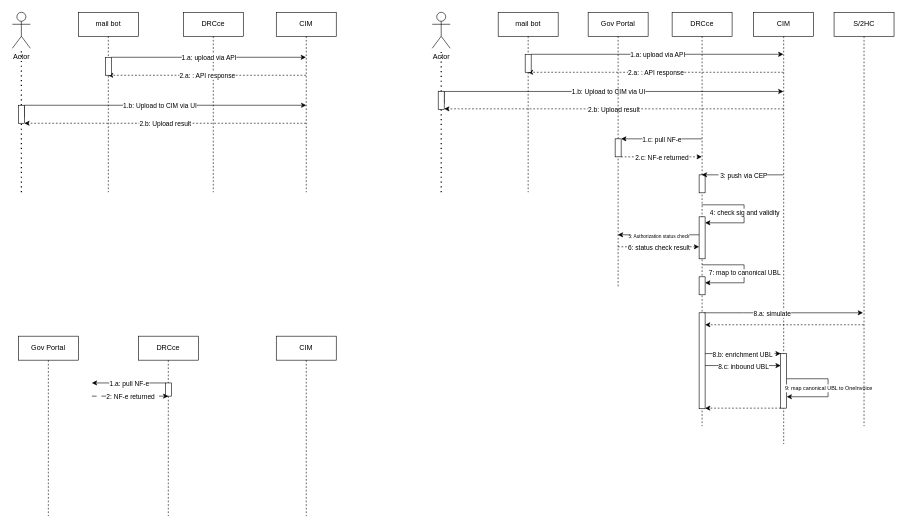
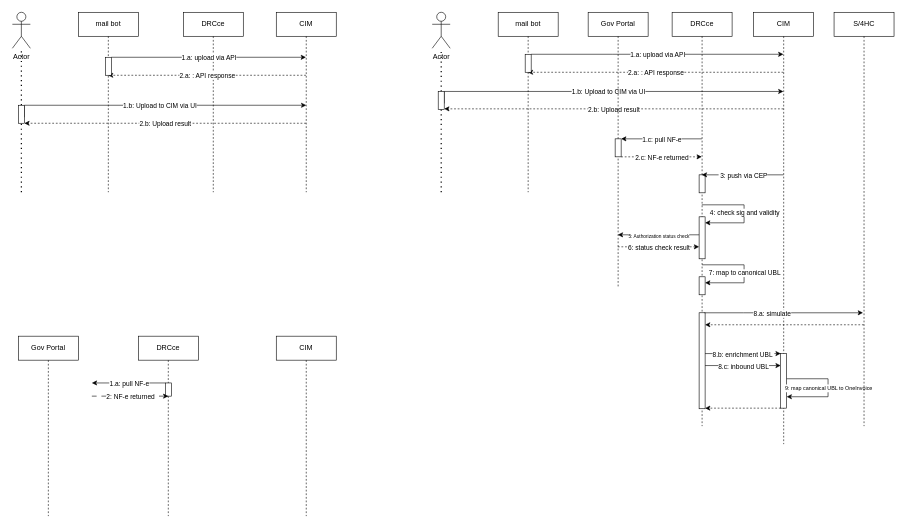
  <mxCell id="0" />
  <mxCell id="1" parent="0" />
  <mxCell id="2" value="DRCce" style="shape=umlLifeline;perimeter=lifelinePerimeter;whiteSpace=wrap;html=1;container=0;dropTarget=0;collapsible=0;recursiveResize=0;outlineConnect=0;portConstraint=eastwest;newEdgeStyle={&quot;edgeStyle&quot;:&quot;elbowEdgeStyle&quot;,&quot;elbow&quot;:&quot;vertical&quot;,&quot;curved&quot;:0,&quot;rounded&quot;:0};" parent="1" vertex="1"><mxGeometry x="305" y="20" width="100" height="300" as="geometry" /></mxCell>
  <mxCell id="3" value="" style="edgeStyle=elbowEdgeStyle;rounded=0;orthogonalLoop=1;jettySize=auto;html=1;elbow=vertical;curved=0;dashed=1;" parent="1" edge="1"><mxGeometry relative="1" as="geometry"><mxPoint x="509.5" y="125" as="sourcePoint" /><mxPoint x="179.5" y="125" as="targetPoint" /><Array as="points"><mxPoint x="320" y="125" /></Array></mxGeometry></mxCell>
  <mxCell id="4" value="2.a: : API response" style="edgeLabel;html=1;align=center;verticalAlign=middle;resizable=0;points=[];" parent="3" vertex="1" connectable="0"><mxGeometry relative="1" as="geometry"><mxPoint as="offset" /></mxGeometry></mxCell>
  <mxCell id="5" value="" style="edgeStyle=elbowEdgeStyle;rounded=0;orthogonalLoop=1;jettySize=auto;html=1;elbow=vertical;curved=0;dashed=1;" parent="1" target="17" edge="1"><mxGeometry relative="1" as="geometry"><mxPoint x="509.5" y="205" as="sourcePoint" /><mxPoint x="379.5" y="205" as="targetPoint" /></mxGeometry></mxCell>
  <mxCell id="6" value="2.b: Upload result" style="edgeLabel;html=1;align=center;verticalAlign=middle;resizable=0;points=[];" parent="5" vertex="1" connectable="0"><mxGeometry relative="1" as="geometry"><mxPoint as="offset" /></mxGeometry></mxCell>
  <mxCell id="7" value="CIM" style="shape=umlLifeline;perimeter=lifelinePerimeter;whiteSpace=wrap;html=1;container=0;dropTarget=0;collapsible=0;recursiveResize=0;outlineConnect=0;portConstraint=eastwest;newEdgeStyle={&quot;edgeStyle&quot;:&quot;elbowEdgeStyle&quot;,&quot;elbow&quot;:&quot;vertical&quot;,&quot;curved&quot;:0,&quot;rounded&quot;:0};" parent="1" vertex="1"><mxGeometry x="460" y="20" width="100" height="300" as="geometry" /></mxCell>
  <mxCell id="8" value="Actor" style="shape=umlActor;verticalLabelPosition=bottom;verticalAlign=top;html=1;outlineConnect=0;" parent="1" vertex="1"><mxGeometry x="20" y="20" width="30" height="60" as="geometry" /></mxCell>
  <mxCell id="9" value="" style="endArrow=none;dashed=1;html=1;dashPattern=1 3;strokeWidth=2;rounded=0;" parent="1" source="17" target="8" edge="1"><mxGeometry width="50" height="50" relative="1" as="geometry"><mxPoint x="35" y="320" as="sourcePoint" /><mxPoint x="430" y="140" as="targetPoint" /><Array as="points" /></mxGeometry></mxCell>
  <mxCell id="10" value="mail bot" style="shape=umlLifeline;perimeter=lifelinePerimeter;whiteSpace=wrap;html=1;container=0;dropTarget=0;collapsible=0;recursiveResize=0;outlineConnect=0;portConstraint=eastwest;newEdgeStyle={&quot;edgeStyle&quot;:&quot;elbowEdgeStyle&quot;,&quot;elbow&quot;:&quot;vertical&quot;,&quot;curved&quot;:0,&quot;rounded&quot;:0};" parent="1" vertex="1"><mxGeometry x="130" y="20" width="100" height="300" as="geometry" /></mxCell>
  <mxCell id="11" value="" style="html=1;points=[];perimeter=orthogonalPerimeter;outlineConnect=0;targetShapes=umlLifeline;portConstraint=eastwest;newEdgeStyle={&quot;edgeStyle&quot;:&quot;elbowEdgeStyle&quot;,&quot;elbow&quot;:&quot;vertical&quot;,&quot;curved&quot;:0,&quot;rounded&quot;:0};" parent="10" vertex="1"><mxGeometry x="45" y="75" width="10" height="30" as="geometry" /></mxCell>
  <mxCell id="12" value="" style="endArrow=classic;html=1;rounded=0;" parent="1" source="11" edge="1"><mxGeometry width="50" height="50" relative="1" as="geometry"><mxPoint x="380" y="125" as="sourcePoint" /><mxPoint x="509.5" y="95" as="targetPoint" /><Array as="points"><mxPoint x="320" y="95" /></Array></mxGeometry></mxCell>
  <mxCell id="13" value="1.a: upload via API" style="edgeLabel;html=1;align=center;verticalAlign=middle;resizable=0;points=[];" parent="12" vertex="1" connectable="0"><mxGeometry relative="1" as="geometry"><mxPoint as="offset" /></mxGeometry></mxCell>
  <mxCell id="14" value="" style="endArrow=none;dashed=1;html=1;dashPattern=1 3;strokeWidth=2;rounded=0;" parent="1" target="17" edge="1"><mxGeometry width="50" height="50" relative="1" as="geometry"><mxPoint x="35" y="320" as="sourcePoint" /><mxPoint x="35" y="80" as="targetPoint" /><Array as="points" /></mxGeometry></mxCell>
  <mxCell id="15" value="" style="edgeStyle=elbowEdgeStyle;rounded=0;orthogonalLoop=1;jettySize=auto;html=1;elbow=vertical;curved=0;" parent="1" edge="1"><mxGeometry relative="1" as="geometry"><mxPoint x="40" y="195" as="sourcePoint" /><mxPoint x="510" y="175" as="targetPoint" /><Array as="points"><mxPoint x="255" y="175" /></Array></mxGeometry></mxCell>
  <mxCell id="16" value="1.b: Upload to CIM via UI" style="edgeLabel;html=1;align=center;verticalAlign=middle;resizable=0;points=[];" parent="15" vertex="1" connectable="0"><mxGeometry relative="1" as="geometry"><mxPoint as="offset" /></mxGeometry></mxCell>
  <mxCell id="17" value="" style="html=1;points=[];perimeter=orthogonalPerimeter;outlineConnect=0;targetShapes=umlLifeline;portConstraint=eastwest;newEdgeStyle={&quot;edgeStyle&quot;:&quot;elbowEdgeStyle&quot;,&quot;elbow&quot;:&quot;vertical&quot;,&quot;curved&quot;:0,&quot;rounded&quot;:0};" parent="1" vertex="1"><mxGeometry x="30" y="175" width="10" height="30" as="geometry" /></mxCell>
  <mxCell id="18" value="Gov Portal" style="shape=umlLifeline;perimeter=lifelinePerimeter;whiteSpace=wrap;html=1;container=0;dropTarget=0;collapsible=0;recursiveResize=0;outlineConnect=0;portConstraint=eastwest;newEdgeStyle={&quot;edgeStyle&quot;:&quot;elbowEdgeStyle&quot;,&quot;elbow&quot;:&quot;vertical&quot;,&quot;curved&quot;:0,&quot;rounded&quot;:0};" parent="1" vertex="1"><mxGeometry x="30" y="560" width="100" height="300" as="geometry" /></mxCell>
  <mxCell id="19" value="DRCce" style="shape=umlLifeline;perimeter=lifelinePerimeter;whiteSpace=wrap;html=1;container=0;dropTarget=0;collapsible=0;recursiveResize=0;outlineConnect=0;portConstraint=eastwest;newEdgeStyle={&quot;edgeStyle&quot;:&quot;elbowEdgeStyle&quot;,&quot;elbow&quot;:&quot;vertical&quot;,&quot;curved&quot;:0,&quot;rounded&quot;:0};" parent="1" vertex="1"><mxGeometry x="230" y="560" width="100" height="300" as="geometry" /></mxCell>
  <mxCell id="20" value="" style="html=1;points=[];perimeter=orthogonalPerimeter;outlineConnect=0;targetShapes=umlLifeline;portConstraint=eastwest;newEdgeStyle={&quot;edgeStyle&quot;:&quot;elbowEdgeStyle&quot;,&quot;elbow&quot;:&quot;vertical&quot;,&quot;curved&quot;:0,&quot;rounded&quot;:0};" parent="19" vertex="1"><mxGeometry x="45" y="78" width="10" height="22" as="geometry" /></mxCell>
  <mxCell id="21" value="" style="edgeStyle=elbowEdgeStyle;rounded=0;orthogonalLoop=1;jettySize=auto;html=1;elbow=vertical;curved=0;dashed=1;dashPattern=8 8;" parent="19" edge="1"><mxGeometry relative="1" as="geometry"><mxPoint x="-77.5" y="100" as="sourcePoint" /><mxPoint x="50" y="100" as="targetPoint" /><Array as="points"><mxPoint x="-10" y="100" /></Array></mxGeometry></mxCell>
  <mxCell id="22" value="2: NF-e returned" style="edgeLabel;html=1;align=center;verticalAlign=middle;resizable=0;points=[];" parent="21" vertex="1" connectable="0"><mxGeometry relative="1" as="geometry"><mxPoint as="offset" /></mxGeometry></mxCell>
  <mxCell id="23" value="" style="endArrow=classic;html=1;rounded=0;" parent="19" edge="1"><mxGeometry width="50" height="50" relative="1" as="geometry"><mxPoint x="45" y="78" as="sourcePoint" /><mxPoint x="-77.5" y="78" as="targetPoint" /></mxGeometry></mxCell>
  <mxCell id="24" value="1.a: pull NF-e" style="edgeLabel;html=1;align=center;verticalAlign=middle;resizable=0;points=[];" parent="23" vertex="1" connectable="0"><mxGeometry relative="1" as="geometry"><mxPoint as="offset" /></mxGeometry></mxCell>
  <mxCell id="25" value="CIM" style="shape=umlLifeline;perimeter=lifelinePerimeter;whiteSpace=wrap;html=1;container=0;dropTarget=0;collapsible=0;recursiveResize=0;outlineConnect=0;portConstraint=eastwest;newEdgeStyle={&quot;edgeStyle&quot;:&quot;elbowEdgeStyle&quot;,&quot;elbow&quot;:&quot;vertical&quot;,&quot;curved&quot;:0,&quot;rounded&quot;:0};" parent="1" vertex="1"><mxGeometry x="460" y="560" width="100" height="300" as="geometry" /></mxCell>
  <mxCell id="26" value="" style="edgeStyle=elbowEdgeStyle;rounded=0;orthogonalLoop=1;jettySize=auto;html=1;elbow=vertical;curved=0;" parent="1" target="58" edge="1"><mxGeometry relative="1" as="geometry"><mxPoint x="1169.5" y="231" as="sourcePoint" /><Array as="points"><mxPoint x="1110" y="231" /></Array></mxGeometry></mxCell>
  <mxCell id="27" value="1.c: pull NF-e" style="edgeLabel;html=1;align=center;verticalAlign=middle;resizable=0;points=[];" parent="26" vertex="1" connectable="0"><mxGeometry relative="1" as="geometry"><mxPoint as="offset" /></mxGeometry></mxCell>
  <mxCell id="28" value="DRCce" style="shape=umlLifeline;perimeter=lifelinePerimeter;whiteSpace=wrap;html=1;container=0;dropTarget=0;collapsible=0;recursiveResize=0;outlineConnect=0;portConstraint=eastwest;newEdgeStyle={&quot;edgeStyle&quot;:&quot;elbowEdgeStyle&quot;,&quot;elbow&quot;:&quot;vertical&quot;,&quot;curved&quot;:0,&quot;rounded&quot;:0};" parent="1" vertex="1"><mxGeometry x="1120" y="20" width="100" height="690" as="geometry" /></mxCell>
  <mxCell id="29" value="" style="html=1;points=[];perimeter=orthogonalPerimeter;outlineConnect=0;targetShapes=umlLifeline;portConstraint=eastwest;newEdgeStyle={&quot;edgeStyle&quot;:&quot;elbowEdgeStyle&quot;,&quot;elbow&quot;:&quot;vertical&quot;,&quot;curved&quot;:0,&quot;rounded&quot;:0};" parent="28" vertex="1"><mxGeometry x="45" y="271" width="10" height="30" as="geometry" /></mxCell>
  <mxCell id="30" value="" style="html=1;points=[];perimeter=orthogonalPerimeter;outlineConnect=0;targetShapes=umlLifeline;portConstraint=eastwest;newEdgeStyle={&quot;edgeStyle&quot;:&quot;elbowEdgeStyle&quot;,&quot;elbow&quot;:&quot;vertical&quot;,&quot;curved&quot;:0,&quot;rounded&quot;:0};" parent="28" vertex="1"><mxGeometry x="45" y="341" width="10" height="70" as="geometry" /></mxCell>
  <mxCell id="31" value="" style="edgeStyle=orthogonalEdgeStyle;rounded=0;orthogonalLoop=1;jettySize=auto;html=1;elbow=vertical;" parent="28" target="30" edge="1"><mxGeometry relative="1" as="geometry"><mxPoint x="49.5" y="321" as="sourcePoint" /><Array as="points"><mxPoint x="120" y="321" /><mxPoint x="120" y="351" /></Array></mxGeometry></mxCell>
  <mxCell id="32" value="4: check sig and validity" style="edgeLabel;html=1;align=center;verticalAlign=middle;resizable=0;points=[];" parent="31" vertex="1" connectable="0"><mxGeometry relative="1" as="geometry"><mxPoint as="offset" /></mxGeometry></mxCell>
  <mxCell id="33" value="" style="html=1;points=[];perimeter=orthogonalPerimeter;outlineConnect=0;targetShapes=umlLifeline;portConstraint=eastwest;newEdgeStyle={&quot;edgeStyle&quot;:&quot;elbowEdgeStyle&quot;,&quot;elbow&quot;:&quot;vertical&quot;,&quot;curved&quot;:0,&quot;rounded&quot;:0};" parent="28" vertex="1"><mxGeometry x="45" y="441" width="10" height="30" as="geometry" /></mxCell>
  <mxCell id="34" value="" style="html=1;points=[];perimeter=orthogonalPerimeter;outlineConnect=0;targetShapes=umlLifeline;portConstraint=eastwest;newEdgeStyle={&quot;edgeStyle&quot;:&quot;elbowEdgeStyle&quot;,&quot;elbow&quot;:&quot;vertical&quot;,&quot;curved&quot;:0,&quot;rounded&quot;:0};" parent="28" vertex="1"><mxGeometry x="45" y="501" width="10" height="160" as="geometry" /></mxCell>
  <mxCell id="35" value="" style="edgeStyle=elbowEdgeStyle;rounded=0;orthogonalLoop=1;jettySize=auto;html=1;elbow=vertical;curved=0;dashed=1;" parent="1" source="41" target="47" edge="1"><mxGeometry relative="1" as="geometry"><mxPoint x="1289.5" y="120" as="sourcePoint" /><mxPoint x="879.5" y="120" as="targetPoint" /><Array as="points"><mxPoint x="1020" y="120" /></Array></mxGeometry></mxCell>
  <mxCell id="36" value="2.a: : API response" style="edgeLabel;html=1;align=center;verticalAlign=middle;resizable=0;points=[];" parent="35" vertex="1" connectable="0"><mxGeometry relative="1" as="geometry"><mxPoint as="offset" /></mxGeometry></mxCell>
  <mxCell id="37" value="" style="edgeStyle=elbowEdgeStyle;rounded=0;orthogonalLoop=1;jettySize=auto;html=1;elbow=vertical;curved=0;dashed=1;" parent="1" source="41" edge="1"><mxGeometry relative="1" as="geometry"><mxPoint x="1289.5" y="181" as="sourcePoint" /><mxPoint x="740" y="181" as="targetPoint" /></mxGeometry></mxCell>
  <mxCell id="38" value="2.b: Upload result" style="edgeLabel;html=1;align=center;verticalAlign=middle;resizable=0;points=[];" parent="37" vertex="1" connectable="0"><mxGeometry relative="1" as="geometry"><mxPoint as="offset" /></mxGeometry></mxCell>
  <mxCell id="39" value="" style="edgeStyle=elbowEdgeStyle;rounded=0;orthogonalLoop=1;jettySize=auto;html=1;elbow=horizontal;curved=0;" parent="1" edge="1"><mxGeometry relative="1" as="geometry"><mxPoint x="1305.5" y="291" as="sourcePoint" /><mxPoint x="1169.5" y="291" as="targetPoint" /><Array as="points"><mxPoint x="1240" y="291" /></Array></mxGeometry></mxCell>
  <mxCell id="40" value="&amp;nbsp;3: push via CEP" style="edgeLabel;html=1;align=center;verticalAlign=middle;resizable=0;points=[];" parent="39" vertex="1" connectable="0"><mxGeometry relative="1" as="geometry"><mxPoint as="offset" /></mxGeometry></mxCell>
  <mxCell id="41" value="CIM" style="shape=umlLifeline;perimeter=lifelinePerimeter;whiteSpace=wrap;html=1;container=0;dropTarget=0;collapsible=0;recursiveResize=0;outlineConnect=0;portConstraint=eastwest;newEdgeStyle={&quot;edgeStyle&quot;:&quot;elbowEdgeStyle&quot;,&quot;elbow&quot;:&quot;vertical&quot;,&quot;curved&quot;:0,&quot;rounded&quot;:0};" parent="1" vertex="1"><mxGeometry x="1256" y="20" width="100" height="720" as="geometry" /></mxCell>
  <mxCell id="42" value="" style="html=1;points=[];perimeter=orthogonalPerimeter;outlineConnect=0;targetShapes=umlLifeline;portConstraint=eastwest;newEdgeStyle={&quot;edgeStyle&quot;:&quot;elbowEdgeStyle&quot;,&quot;elbow&quot;:&quot;vertical&quot;,&quot;curved&quot;:0,&quot;rounded&quot;:0};" parent="41" vertex="1"><mxGeometry x="45" y="569" width="10" height="91" as="geometry" /></mxCell>
  <mxCell id="43" value="" style="edgeStyle=orthogonalEdgeStyle;rounded=0;orthogonalLoop=1;jettySize=auto;html=1;elbow=vertical;" parent="41" source="42" target="42" edge="1"><mxGeometry relative="1" as="geometry"><mxPoint x="64" y="611" as="sourcePoint" /><mxPoint x="59" y="641" as="targetPoint" /><Array as="points"><mxPoint x="124" y="611" /><mxPoint x="124" y="641" /></Array></mxGeometry></mxCell>
  <mxCell id="44" value="&lt;font style=&quot;font-size: 9px;&quot;&gt;9: map canonical UBL to OneInvoice&lt;/font&gt;" style="edgeLabel;html=1;align=center;verticalAlign=middle;resizable=0;points=[];" parent="43" vertex="1" connectable="0"><mxGeometry relative="1" as="geometry"><mxPoint as="offset" /></mxGeometry></mxCell>
  <mxCell id="45" value="Actor" style="shape=umlActor;verticalLabelPosition=bottom;verticalAlign=top;html=1;outlineConnect=0;" parent="1" vertex="1"><mxGeometry x="720" y="20" width="30" height="60" as="geometry" /></mxCell>
  <mxCell id="46" value="" style="endArrow=none;dashed=1;html=1;dashPattern=1 3;strokeWidth=2;rounded=0;" parent="1" source="54" target="45" edge="1"><mxGeometry width="50" height="50" relative="1" as="geometry"><mxPoint x="735" y="320" as="sourcePoint" /><mxPoint x="1130" y="140" as="targetPoint" /><Array as="points" /></mxGeometry></mxCell>
  <mxCell id="47" value="mail bot" style="shape=umlLifeline;perimeter=lifelinePerimeter;whiteSpace=wrap;html=1;container=0;dropTarget=0;collapsible=0;recursiveResize=0;outlineConnect=0;portConstraint=eastwest;newEdgeStyle={&quot;edgeStyle&quot;:&quot;elbowEdgeStyle&quot;,&quot;elbow&quot;:&quot;vertical&quot;,&quot;curved&quot;:0,&quot;rounded&quot;:0};" parent="1" vertex="1"><mxGeometry x="830" y="20" width="100" height="300" as="geometry" /></mxCell>
  <mxCell id="48" value="" style="html=1;points=[];perimeter=orthogonalPerimeter;outlineConnect=0;targetShapes=umlLifeline;portConstraint=eastwest;newEdgeStyle={&quot;edgeStyle&quot;:&quot;elbowEdgeStyle&quot;,&quot;elbow&quot;:&quot;vertical&quot;,&quot;curved&quot;:0,&quot;rounded&quot;:0};" parent="47" vertex="1"><mxGeometry x="45" y="70" width="10" height="30" as="geometry" /></mxCell>
  <mxCell id="49" value="" style="endArrow=classic;html=1;rounded=0;" parent="1" source="48" target="41" edge="1"><mxGeometry width="50" height="50" relative="1" as="geometry"><mxPoint x="1080" y="120" as="sourcePoint" /><mxPoint x="1289.5" y="90" as="targetPoint" /><Array as="points"><mxPoint x="1020" y="90" /></Array></mxGeometry></mxCell>
  <mxCell id="50" value="1.a: upload via API" style="edgeLabel;html=1;align=center;verticalAlign=middle;resizable=0;points=[];" parent="49" vertex="1" connectable="0"><mxGeometry relative="1" as="geometry"><mxPoint as="offset" /></mxGeometry></mxCell>
  <mxCell id="51" value="" style="endArrow=none;dashed=1;html=1;dashPattern=1 3;strokeWidth=2;rounded=0;" parent="1" target="54" edge="1"><mxGeometry width="50" height="50" relative="1" as="geometry"><mxPoint x="735" y="320" as="sourcePoint" /><mxPoint x="735" y="80" as="targetPoint" /><Array as="points" /></mxGeometry></mxCell>
  <mxCell id="52" value="" style="edgeStyle=elbowEdgeStyle;rounded=0;orthogonalLoop=1;jettySize=auto;html=1;elbow=vertical;curved=0;" parent="1" target="41" edge="1"><mxGeometry relative="1" as="geometry"><mxPoint x="740" y="172" as="sourcePoint" /><mxPoint x="1289.5" y="152" as="targetPoint" /><Array as="points"><mxPoint x="955" y="152" /></Array></mxGeometry></mxCell>
  <mxCell id="53" value="1.b: Upload to CIM via UI" style="edgeLabel;html=1;align=center;verticalAlign=middle;resizable=0;points=[];" parent="52" vertex="1" connectable="0"><mxGeometry relative="1" as="geometry"><mxPoint as="offset" /></mxGeometry></mxCell>
  <mxCell id="54" value="" style="html=1;points=[];perimeter=orthogonalPerimeter;outlineConnect=0;targetShapes=umlLifeline;portConstraint=eastwest;newEdgeStyle={&quot;edgeStyle&quot;:&quot;elbowEdgeStyle&quot;,&quot;elbow&quot;:&quot;vertical&quot;,&quot;curved&quot;:0,&quot;rounded&quot;:0};" parent="1" vertex="1"><mxGeometry x="730" y="152" width="10" height="30" as="geometry" /></mxCell>
  <mxCell id="55" value="" style="edgeStyle=elbowEdgeStyle;rounded=0;orthogonalLoop=1;jettySize=auto;html=1;elbow=vertical;curved=0;dashed=1;endArrow=classic;endFill=1;" parent="1" target="30" edge="1"><mxGeometry relative="1" as="geometry"><mxPoint x="1029.5" y="411" as="sourcePoint" /><mxPoint x="1160" y="411" as="targetPoint" /><Array as="points"><mxPoint x="1100" y="411" /></Array></mxGeometry></mxCell>
  <mxCell id="56" value="6: status check result" style="edgeLabel;html=1;align=center;verticalAlign=middle;resizable=0;points=[];" parent="55" vertex="1" connectable="0"><mxGeometry relative="1" as="geometry"><mxPoint as="offset" /></mxGeometry></mxCell>
  <mxCell id="57" value="Gov Portal" style="shape=umlLifeline;perimeter=lifelinePerimeter;whiteSpace=wrap;html=1;container=0;dropTarget=0;collapsible=0;recursiveResize=0;outlineConnect=0;portConstraint=eastwest;newEdgeStyle={&quot;edgeStyle&quot;:&quot;elbowEdgeStyle&quot;,&quot;elbow&quot;:&quot;vertical&quot;,&quot;curved&quot;:0,&quot;rounded&quot;:0};" parent="1" vertex="1"><mxGeometry x="980" y="20" width="100" height="460" as="geometry" /></mxCell>
  <mxCell id="58" value="" style="html=1;points=[];perimeter=orthogonalPerimeter;outlineConnect=0;targetShapes=umlLifeline;portConstraint=eastwest;newEdgeStyle={&quot;edgeStyle&quot;:&quot;elbowEdgeStyle&quot;,&quot;elbow&quot;:&quot;vertical&quot;,&quot;curved&quot;:0,&quot;rounded&quot;:0};" parent="57" vertex="1"><mxGeometry x="45" y="211" width="10" height="30" as="geometry" /></mxCell>
  <mxCell id="59" value="" style="edgeStyle=elbowEdgeStyle;rounded=0;orthogonalLoop=1;jettySize=auto;html=1;elbow=horizontal;curved=0;dashed=1;" parent="1" source="58" edge="1"><mxGeometry relative="1" as="geometry"><mxPoint x="1169.5" y="261" as="targetPoint" /><Array as="points"><mxPoint x="1100" y="261" /></Array></mxGeometry></mxCell>
  <mxCell id="60" value="2.c: NF-e returned" style="edgeLabel;html=1;align=center;verticalAlign=middle;resizable=0;points=[];" parent="59" vertex="1" connectable="0"><mxGeometry relative="1" as="geometry"><mxPoint as="offset" /></mxGeometry></mxCell>
  <mxCell id="61" value="" style="edgeStyle=elbowEdgeStyle;rounded=0;orthogonalLoop=1;jettySize=auto;html=1;elbow=vertical;curved=0;" parent="1" edge="1"><mxGeometry relative="1" as="geometry"><mxPoint x="1165" y="391" as="sourcePoint" /><mxPoint x="1029.5" y="391" as="targetPoint" /></mxGeometry></mxCell>
  <mxCell id="62" value="&lt;font style=&quot;font-size: 8px;&quot;&gt;5: Authorization status check&lt;/font&gt;" style="edgeLabel;html=1;align=center;verticalAlign=middle;resizable=0;points=[];" parent="61" vertex="1" connectable="0"><mxGeometry relative="1" as="geometry"><mxPoint as="offset" /></mxGeometry></mxCell>
  <mxCell id="63" value="" style="edgeStyle=orthogonalEdgeStyle;rounded=0;orthogonalLoop=1;jettySize=auto;html=1;elbow=vertical;" parent="1" edge="1"><mxGeometry relative="1" as="geometry"><mxPoint x="1170" y="441" as="sourcePoint" /><mxPoint x="1175" y="471" as="targetPoint" /><Array as="points"><mxPoint x="1240" y="441" /><mxPoint x="1240" y="471" /></Array></mxGeometry></mxCell>
  <mxCell id="64" value="7: map to canonical UBL" style="edgeLabel;html=1;align=center;verticalAlign=middle;resizable=0;points=[];" parent="63" vertex="1" connectable="0"><mxGeometry relative="1" as="geometry"><mxPoint as="offset" /></mxGeometry></mxCell>
  <mxCell id="65" value="" style="edgeStyle=elbowEdgeStyle;rounded=0;orthogonalLoop=1;jettySize=auto;html=1;elbow=vertical;curved=0;dashed=1;" parent="1" target="34" edge="1"><mxGeometry relative="1" as="geometry"><mxPoint x="1439.5" y="541" as="sourcePoint" /><mxPoint x="1305.5" y="541" as="targetPoint" /></mxGeometry></mxCell>
- <mxCell id="66" value="S/2HC" style="shape=umlLifeline;perimeter=lifelinePerimeter;whiteSpace=wrap;html=1;container=0;dropTarget=0;collapsible=0;recursiveResize=0;outlineConnect=0;portConstraint=eastwest;newEdgeStyle={&quot;edgeStyle&quot;:&quot;elbowEdgeStyle&quot;,&quot;elbow&quot;:&quot;vertical&quot;,&quot;curved&quot;:0,&quot;rounded&quot;:0};" parent="1" vertex="1"><mxGeometry x="1390" y="20" width="100" height="690" as="geometry" /></mxCell>
+ <mxCell id="66" value="S/4HC" style="shape=umlLifeline;perimeter=lifelinePerimeter;whiteSpace=wrap;html=1;container=0;dropTarget=0;collapsible=0;recursiveResize=0;outlineConnect=0;portConstraint=eastwest;newEdgeStyle={&quot;edgeStyle&quot;:&quot;elbowEdgeStyle&quot;,&quot;elbow&quot;:&quot;vertical&quot;,&quot;curved&quot;:0,&quot;rounded&quot;:0};" parent="1" vertex="1"><mxGeometry x="1390" y="20" width="100" height="690" as="geometry" /></mxCell>
  <mxCell id="67" value="" style="edgeStyle=elbowEdgeStyle;rounded=0;orthogonalLoop=1;jettySize=auto;html=1;elbow=vertical;curved=0;" parent="1" edge="1"><mxGeometry relative="1" as="geometry"><mxPoint x="1175" y="609" as="sourcePoint" /><mxPoint x="1301" y="609" as="targetPoint" /></mxGeometry></mxCell>
  <mxCell id="68" value="8.c: inbound UBL" style="edgeLabel;html=1;align=center;verticalAlign=middle;resizable=0;points=[];" parent="67" vertex="1" connectable="0"><mxGeometry relative="1" as="geometry"><mxPoint y="1" as="offset" /></mxGeometry></mxCell>
  <mxCell id="69" value="" style="edgeStyle=elbowEdgeStyle;rounded=0;orthogonalLoop=1;jettySize=auto;html=1;elbow=vertical;curved=0;" parent="1" edge="1"><mxGeometry relative="1" as="geometry"><mxPoint x="1175" y="589" as="sourcePoint" /><mxPoint x="1301" y="589" as="targetPoint" /><Array as="points"><mxPoint x="1250" y="589" /></Array></mxGeometry></mxCell>
  <mxCell id="70" value="8.b: enrichment UBL&amp;nbsp;" style="edgeLabel;html=1;align=center;verticalAlign=middle;resizable=0;points=[];" parent="69" vertex="1" connectable="0"><mxGeometry relative="1" as="geometry"><mxPoint y="1" as="offset" /></mxGeometry></mxCell>
  <mxCell id="71" value="" style="edgeStyle=elbowEdgeStyle;rounded=0;orthogonalLoop=1;jettySize=auto;html=1;elbow=horizontal;curved=0;" parent="1" edge="1"><mxGeometry relative="1" as="geometry"><mxPoint x="1173.75" y="521" as="sourcePoint" /><mxPoint x="1438.25" y="521" as="targetPoint" /><Array as="points"><mxPoint x="1238.75" y="521" /></Array></mxGeometry></mxCell>
  <mxCell id="72" value="8.a: simulate" style="edgeLabel;html=1;align=center;verticalAlign=middle;resizable=0;points=[];" parent="71" vertex="1" connectable="0"><mxGeometry x="-0.145" y="-1" relative="1" as="geometry"><mxPoint as="offset" /></mxGeometry></mxCell>
  <mxCell id="73" value="" style="edgeStyle=elbowEdgeStyle;rounded=0;orthogonalLoop=1;jettySize=auto;html=1;elbow=vertical;curved=0;dashed=1;" parent="1" edge="1"><mxGeometry relative="1" as="geometry"><mxPoint x="1301" y="680" as="sourcePoint" /><mxPoint x="1175" y="680" as="targetPoint" /></mxGeometry></mxCell>
